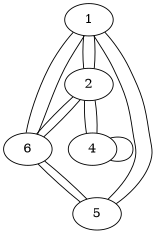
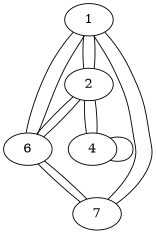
  graph {
    1
    2
    n3 [label=6]
-   5
+   5 [label=7]
    4
    1 -- 2
    1 -- n3
    1 -- 5
    2 -- 1
    2 -- n3
    2 -- 4
    n3 -- 1
    n3 -- 2
    n3 -- 5
    5 -- 1
    5 -- n3
    4 -- 2
    4 -- 4
  }
